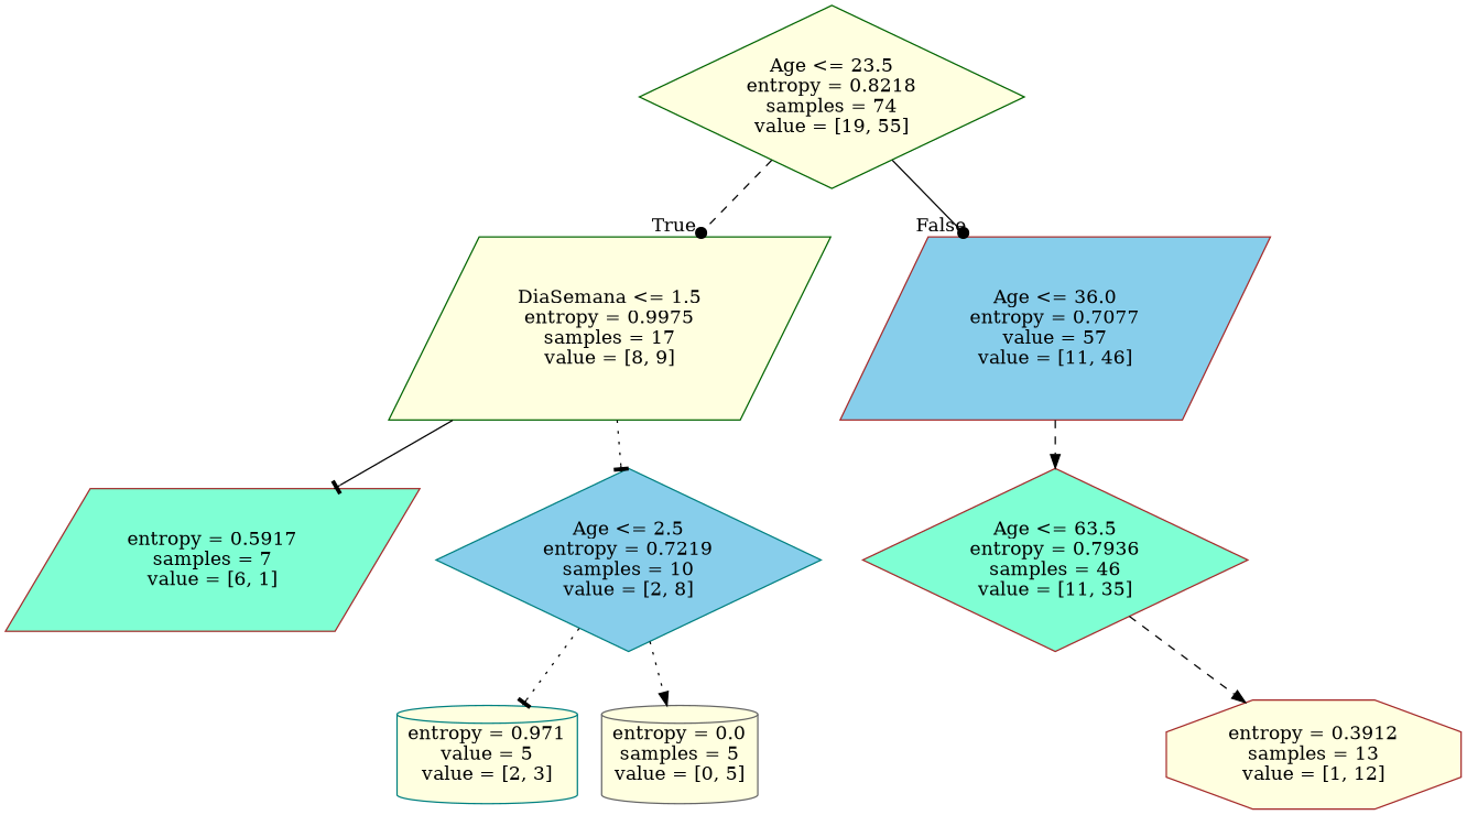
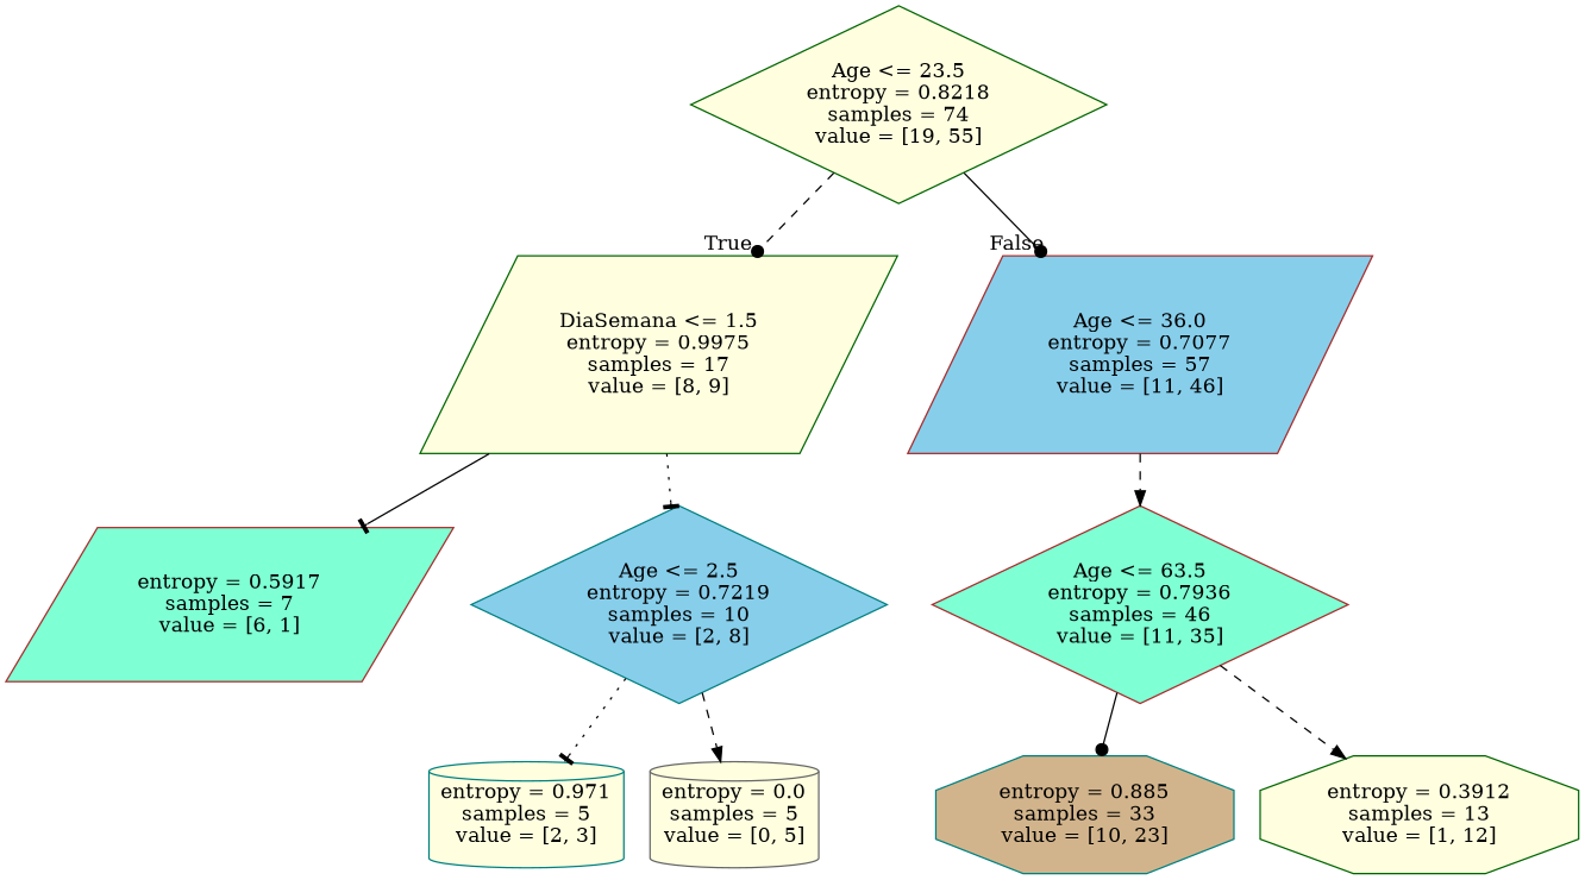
  digraph {
    node [color=darkgreen fillcolor=lightyellow shape=diamond style=filled]
    edge [arrowhead=dot style=dashed]
    n1 [label="Age <= 23.5\nentropy = 0.8218\nsamples = 74\nvalue = [19, 55]"]
    n2 [label="DiaSemana <= 1.5\nentropy = 0.9975\nsamples = 17\nvalue = [8, 9]" shape=parallelogram]
-   n3 [color=brown fillcolor=skyblue label="Age <= 36.0\nentropy = 0.7077\nvalue = 57\nvalue = [11, 46]" shape=parallelogram]
+   n3 [color=brown fillcolor=skyblue label="Age <= 36.0\nentropy = 0.7077\nsamples = 57\nvalue = [11, 46]" shape=parallelogram]
    n4 [color=brown fillcolor=aquamarine label="entropy = 0.5917\nsamples = 7\nvalue = [6, 1]" shape=parallelogram]
    n5 [color=teal fillcolor=skyblue label="Age <= 2.5\nentropy = 0.7219\nsamples = 10\nvalue = [2, 8]"]
    n6 [color=brown fillcolor=aquamarine label="Age <= 63.5\nentropy = 0.7936\nsamples = 46\nvalue = [11, 35]"]
-   n7 [color=teal label="entropy = 0.971\nvalue = 5\nvalue = [2, 3]" shape=cylinder]
+   n7 [color=teal label="entropy = 0.971\nsamples = 5\nvalue = [2, 3]" shape=cylinder]
    n8 [color=gray40 label="entropy = 0.0\nsamples = 5\nvalue = [0, 5]" shape=cylinder]
-   n10 [color=brown label="entropy = 0.3912\nsamples = 13\nvalue = [1, 12]" shape=octagon]
+   n9 [color=teal fillcolor=tan label="entropy = 0.885\nsamples = 33\nvalue = [10, 23]" shape=octagon]
+   n10 [label="entropy = 0.3912\nsamples = 13\nvalue = [1, 12]" shape=octagon]
    n1 -> n2 [headlabel=True labelangle=45 labeldistance=2.5]
    n1 -> n3 [headlabel=False labelangle=-45 labeldistance=2.5 style=solid]
    n2 -> n4 [arrowhead=tee style=solid]
    n2 -> n5 [arrowhead=tee style=dotted]
    n3 -> n6 [arrowhead=normal]
    n5 -> n7 [arrowhead=tee style=dotted]
-   n5 -> n8 [arrowhead=normal style=dotted]
+   n5 -> n8 [arrowhead=normal]
+   n6 -> n9 [style=solid]
    n6 -> n10 [arrowhead=normal]
  }
